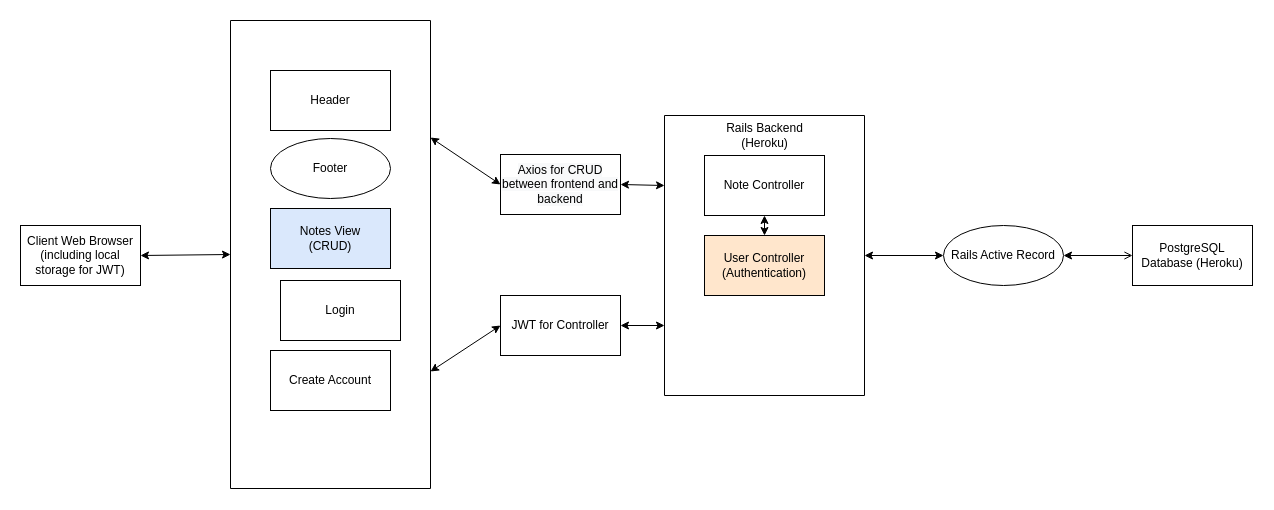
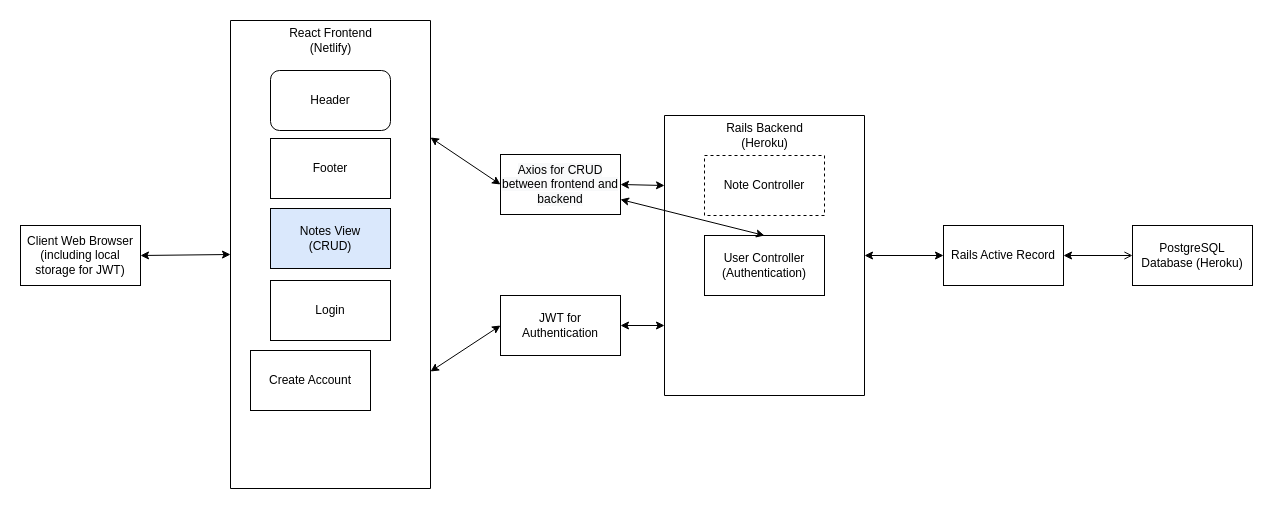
  <mxCell id="0" />
  <mxCell id="1" parent="0" />
  <mxCell id="2" value="&lt;div&gt;Client Web Browser&lt;/div&gt;&lt;div&gt;(including local storage for JWT)&lt;br&gt;&lt;/div&gt;" style="rounded=0;whiteSpace=wrap;html=1;" parent="1" vertex="1"><mxGeometry x="20" y="225" width="120" height="60" as="geometry" /></mxCell>
  <mxCell id="3" value="PostgreSQL Database (Heroku)" style="rounded=0;whiteSpace=wrap;html=1;" parent="1" vertex="1"><mxGeometry x="1132" y="225" width="120" height="60" as="geometry" /></mxCell>
  <mxCell id="4" value="" style="swimlane;startSize=0;" parent="1" vertex="1"><mxGeometry x="664" y="115" width="200" height="280" as="geometry"><mxRectangle x="400" y="340" width="50" height="40" as="alternateBounds" /></mxGeometry></mxCell>
  <mxCell id="5" value="Rails Backend&lt;br&gt;(Heroku)" style="text;html=1;align=center;verticalAlign=middle;resizable=0;points=[];autosize=1;strokeColor=none;" parent="4" vertex="1"><mxGeometry x="55" y="5" width="90" height="30" as="geometry" /></mxCell>
- <mxCell id="6" value="Note Controller" style="rounded=0;whiteSpace=wrap;html=1;" parent="4" vertex="1"><mxGeometry x="40" y="40" width="120" height="60" as="geometry" /></mxCell>
- <mxCell id="7" value="User Controller (Authentication)" style="rounded=0;whiteSpace=wrap;html=1;fillColor=#ffe6cc;" parent="4" vertex="1"><mxGeometry x="40" y="120" width="120" height="60" as="geometry" /></mxCell>
- <mxCell id="8" value="" style="endArrow=classic;startArrow=classic;html=1;exitX=0.5;exitY=0;exitDx=0;exitDy=0;entryX=0.5;entryY=1;entryDx=0;entryDy=0;" parent="4" source="7" target="6" edge="1"><mxGeometry width="50" height="50" relative="1" as="geometry"><mxPoint x="-10" y="120" as="sourcePoint" /><mxPoint x="40" y="70" as="targetPoint" /></mxGeometry></mxCell>
+ <mxCell id="6" value="Note Controller" style="rounded=0;whiteSpace=wrap;html=1;dashed=1;" parent="4" vertex="1"><mxGeometry x="40" y="40" width="120" height="60" as="geometry" /></mxCell>
+ <mxCell id="7" value="User Controller (Authentication)" style="rounded=0;whiteSpace=wrap;html=1;" parent="4" vertex="1"><mxGeometry x="40" y="120" width="120" height="60" as="geometry" /></mxCell>
+ <mxCell id="8" value="" style="endArrow=classic;startArrow=classic;html=1;exitX=0.5;exitY=0;exitDx=0;exitDy=0;" parent="4" source="7" target="19" edge="1"><mxGeometry width="50" height="50" relative="1" as="geometry"><mxPoint x="-10" y="120" as="sourcePoint" /><mxPoint x="40" y="70" as="targetPoint" /></mxGeometry></mxCell>
  <mxCell id="9" value="" style="endArrow=classic;startArrow=classic;html=1;exitX=1;exitY=0.5;exitDx=0;exitDy=0;entryX=0;entryY=0.5;entryDx=0;entryDy=0;" parent="1" source="2" target="12" edge="1"><mxGeometry width="50" height="50" relative="1" as="geometry"><mxPoint x="370" y="230" as="sourcePoint" /><mxPoint x="190" y="210" as="targetPoint" /></mxGeometry></mxCell>
  <mxCell id="10" value="" style="endArrow=classic;startArrow=classic;html=1;exitX=1;exitY=0.25;exitDx=0;exitDy=0;entryX=0;entryY=0.5;entryDx=0;entryDy=0;" parent="1" source="12" target="19" edge="1"><mxGeometry width="50" height="50" relative="1" as="geometry"><mxPoint x="310" y="210" as="sourcePoint" /><mxPoint x="420" y="180" as="targetPoint" /></mxGeometry></mxCell>
  <mxCell id="11" value="" style="endArrow=open;startArrow=classic;html=1;entryX=0;entryY=0.5;entryDx=0;entryDy=0;exitX=1;exitY=0.5;exitDx=0;exitDy=0;" parent="1" source="24" target="3" edge="1"><mxGeometry width="50" height="50" relative="1" as="geometry"><mxPoint x="827" y="220" as="sourcePoint" /><mxPoint x="667" y="190" as="targetPoint" /></mxGeometry></mxCell>
  <mxCell id="12" value="" style="swimlane;startSize=0;" parent="1" vertex="1"><mxGeometry x="230" y="20" width="200" height="468" as="geometry"><mxRectangle x="400" y="340" width="50" height="40" as="alternateBounds" /></mxGeometry></mxCell>
- <mxCell id="14" value="Header" style="rounded=0;whiteSpace=wrap;html=1;" parent="12" vertex="1"><mxGeometry x="40" y="50" width="120" height="60" as="geometry" /></mxCell>
- <mxCell id="15" value="Footer" style="ellipse;whiteSpace=wrap;html=1;" parent="12" vertex="1"><mxGeometry x="40" y="118" width="120" height="60" as="geometry" /></mxCell>
+ <mxCell id="13" value="React Frontend&lt;br&gt;(Netlify)" style="text;html=1;align=center;verticalAlign=middle;resizable=0;points=[];autosize=1;strokeColor=none;" parent="12" vertex="1"><mxGeometry x="50" y="5" width="100" height="30" as="geometry" /></mxCell>
+ <mxCell id="14" value="Header" style="whiteSpace=wrap;html=1;rounded=1;" parent="12" vertex="1"><mxGeometry x="40" y="50" width="120" height="60" as="geometry" /></mxCell>
+ <mxCell id="15" value="Footer" style="rounded=0;whiteSpace=wrap;html=1;" parent="12" vertex="1"><mxGeometry x="40" y="118" width="120" height="60" as="geometry" /></mxCell>
  <mxCell id="16" value="Notes View&lt;br&gt;(CRUD)" style="rounded=0;whiteSpace=wrap;html=1;fillColor=#dae8fc;" parent="12" vertex="1"><mxGeometry x="40" y="188" width="120" height="60" as="geometry" /></mxCell>
- <mxCell id="17" value="Login" style="rounded=0;whiteSpace=wrap;html=1;" vertex="1" parent="12"><mxGeometry x="50" y="260" width="120" height="60" as="geometry" /></mxCell>
- <mxCell id="18" value="Create Account" style="rounded=0;whiteSpace=wrap;html=1;" vertex="1" parent="12"><mxGeometry x="40" y="330" width="120" height="60" as="geometry" /></mxCell>
+ <mxCell id="17" value="Login" style="rounded=0;whiteSpace=wrap;html=1;" vertex="1" parent="12"><mxGeometry x="40" y="260" width="120" height="60" as="geometry" /></mxCell>
+ <mxCell id="18" value="Create Account" style="rounded=0;whiteSpace=wrap;html=1;" vertex="1" parent="12"><mxGeometry x="20" y="330" width="120" height="60" as="geometry" /></mxCell>
  <mxCell id="19" value="&lt;meta charset=&quot;utf-8&quot;&gt;&lt;span style=&quot;color: rgb(0, 0, 0); font-family: helvetica; font-size: 12px; font-style: normal; font-weight: 400; letter-spacing: normal; text-align: center; text-indent: 0px; text-transform: none; word-spacing: 0px; background-color: rgb(248, 249, 250); display: inline; float: none;&quot;&gt;Axios for CRUD between frontend and backend&lt;/span&gt;" style="rounded=0;whiteSpace=wrap;html=1;" parent="1" vertex="1"><mxGeometry x="500" y="154" width="120" height="60" as="geometry" /></mxCell>
- <mxCell id="20" value="JWT for Controller" style="rounded=0;whiteSpace=wrap;html=1;" parent="1" vertex="1"><mxGeometry x="500" y="295" width="120" height="60" as="geometry" /></mxCell>
+ <mxCell id="20" value="JWT for Authentication" style="rounded=0;whiteSpace=wrap;html=1;" parent="1" vertex="1"><mxGeometry x="500" y="295" width="120" height="60" as="geometry" /></mxCell>
  <mxCell id="21" value="" style="endArrow=classic;startArrow=classic;html=1;exitX=1;exitY=0.75;exitDx=0;exitDy=0;entryX=0;entryY=0.5;entryDx=0;entryDy=0;" parent="1" source="12" target="20" edge="1"><mxGeometry width="50" height="50" relative="1" as="geometry"><mxPoint x="370" y="380" as="sourcePoint" /><mxPoint x="420" y="330" as="targetPoint" /></mxGeometry></mxCell>
  <mxCell id="22" value="" style="endArrow=classic;startArrow=classic;html=1;entryX=1;entryY=0.5;entryDx=0;entryDy=0;exitX=0;exitY=0.25;exitDx=0;exitDy=0;" parent="1" source="4" target="19" edge="1"><mxGeometry width="50" height="50" relative="1" as="geometry"><mxPoint x="370" y="380" as="sourcePoint" /><mxPoint x="420" y="330" as="targetPoint" /></mxGeometry></mxCell>
  <mxCell id="23" value="" style="endArrow=classic;startArrow=classic;html=1;exitX=1;exitY=0.5;exitDx=0;exitDy=0;entryX=0;entryY=0.75;entryDx=0;entryDy=0;" parent="1" source="20" target="4" edge="1"><mxGeometry width="50" height="50" relative="1" as="geometry"><mxPoint x="370" y="380" as="sourcePoint" /><mxPoint x="420" y="330" as="targetPoint" /></mxGeometry></mxCell>
- <mxCell id="24" value="Rails Active Record" style="ellipse;whiteSpace=wrap;html=1;" parent="1" vertex="1"><mxGeometry x="943" y="225" width="120" height="60" as="geometry" /></mxCell>
+ <mxCell id="24" value="Rails Active Record" style="rounded=0;whiteSpace=wrap;html=1;" parent="1" vertex="1"><mxGeometry x="943" y="225" width="120" height="60" as="geometry" /></mxCell>
  <mxCell id="25" value="" style="endArrow=classic;startArrow=classic;html=1;exitX=1;exitY=0.5;exitDx=0;exitDy=0;entryX=0;entryY=0.5;entryDx=0;entryDy=0;" parent="1" source="4" target="24" edge="1"><mxGeometry width="50" height="50" relative="1" as="geometry"><mxPoint x="950" y="380" as="sourcePoint" /><mxPoint x="1000" y="330" as="targetPoint" /></mxGeometry></mxCell>
